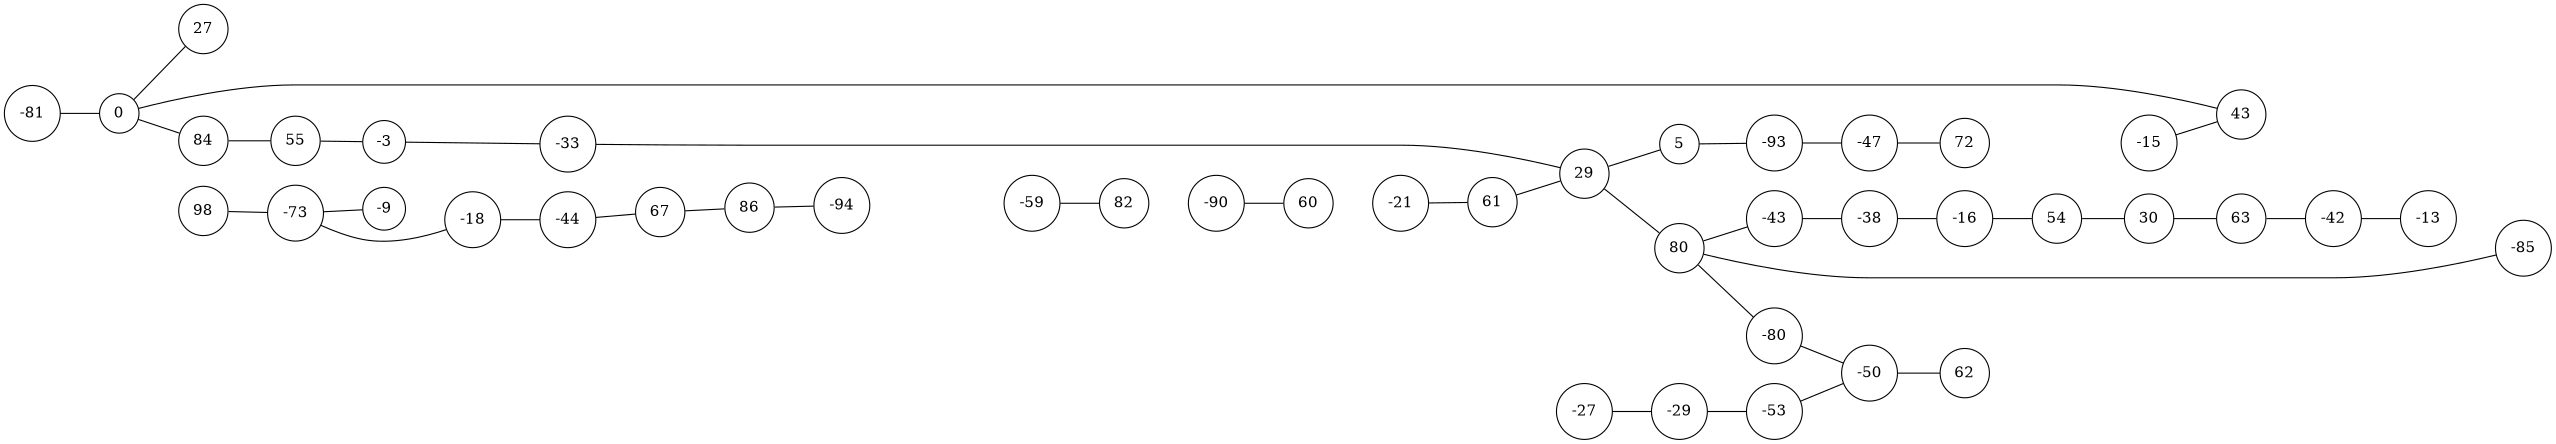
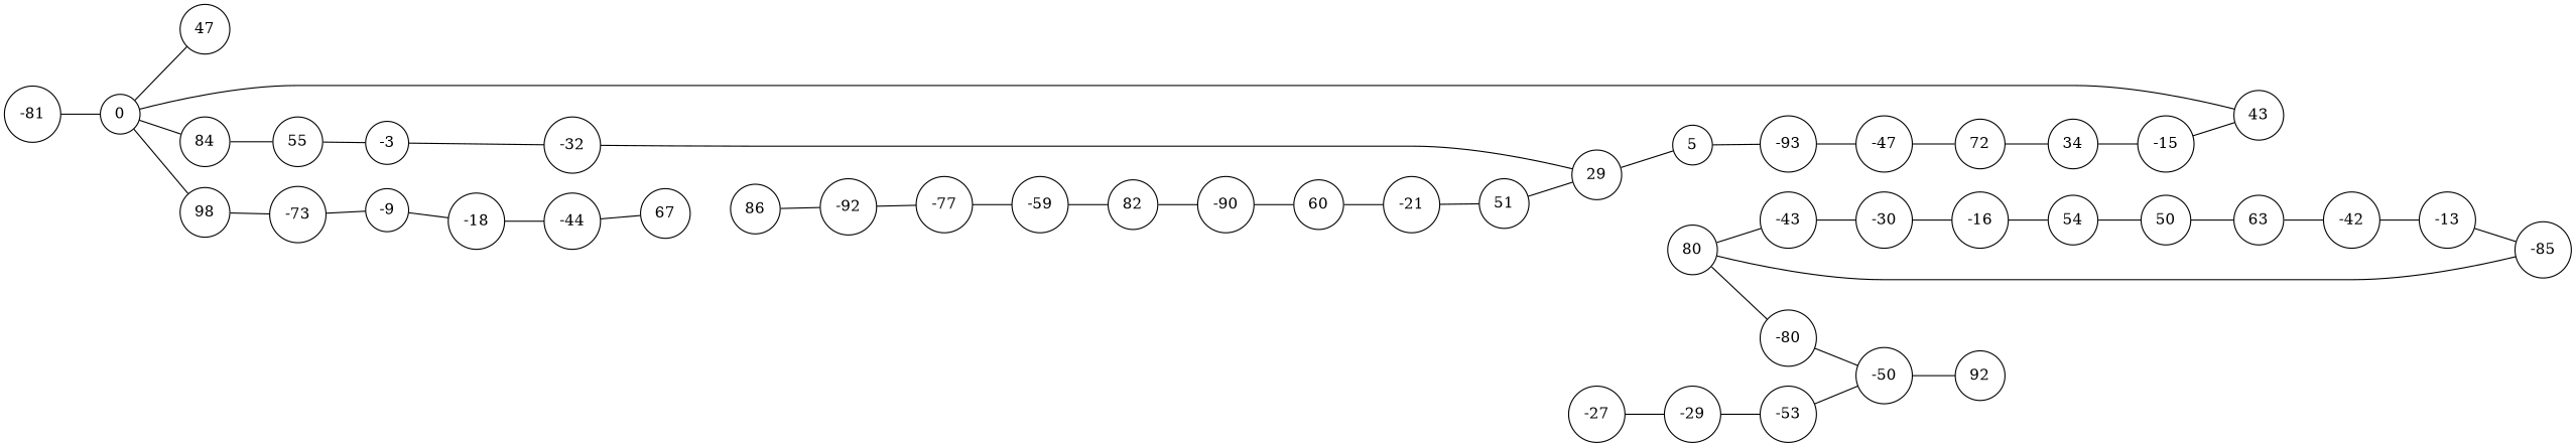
  graph {
    rankdir=LR
    node [shape=circle]
    -81
    0
-   47 [label=27]
+   47
    98
    84
    -73
    55
    -3
-   -33
+   -33 [label=-32]
    29
    5
    80
    -93
    -43
    -80
    -47
    72
+   34
    -15
    43
    -9
    -18
    -44
    67
    86
-   -94
+   -94 [label=-92]
+   -77
    -59
    82
    -90
    60
    -21
-   61
-   -38
+   61 [label=51]
+   -38 [label=-30]
    -50
    -16
    54
-   30
+   30 [label=50]
    63
    -42
    -13
    -85
-   62
+   62 [label=92]
    -27
    -29
    -53
    -81 -- 0
    0 -- 47
+   0 -- 98
    0 -- 84
    98 -- -73
    84 -- 55
    -73 -- -9
    55 -- -3
    -3 -- -33
    -33 -- 29
    29 -- 5
-   29 -- 80
    5 -- -93
    80 -- -43
    80 -- -80
    -93 -- -47
    -43 -- -38
    -80 -- -50
    -47 -- 72
+   72 -- 34
+   34 -- -15
    -15 -- 43
    43 -- 0
-   -73 -- -18
+   -9 -- -18
    -18 -- -44
    -44 -- 67
-   67 -- 86
    86 -- -94
+   -94 -- -77
+   -77 -- -59
    -59 -- 82
+   82 -- -90
    -90 -- 60
+   60 -- -21
    -21 -- 61
    61 -- 29
    -38 -- -16
    -50 -- 62
    -16 -- 54
    54 -- 30
    30 -- 63
    63 -- -42
    -42 -- -13
+   -13 -- -85
    -85 -- 80
    -27 -- -29
    -29 -- -53
    -53 -- -50
  }
